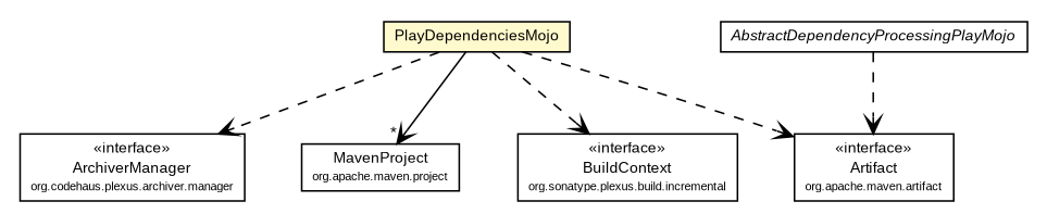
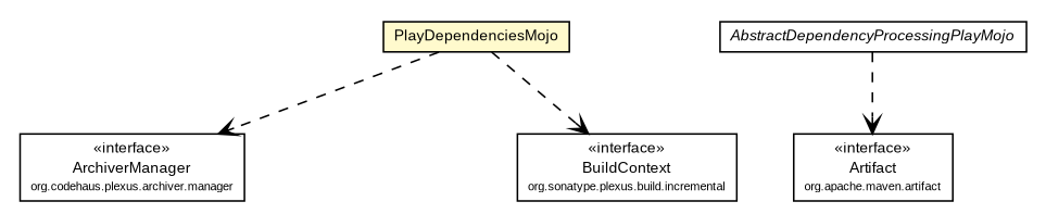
  digraph {
    nodesep=0.25
    ranksep=0.5
    node [fontcolor=black fontname=arial fontsize=9.0 shape=plaintext]
    edge [arrowhead=open color=black fontcolor=black fontname=arial fontsize=10.0 headport=p labelfontname=arial labelfontsize=10 style=dashed tailport=p]
    n1 [label=<<table title="com.google.code.play.PlayDependenciesMojo" border="0" cellborder="1" cellspacing="0" cellpadding="2" port="p" bgcolor="lemonChiffon" href="./PlayDependenciesMojo.html"> 		<tr><td><table border="0" cellspacing="0" cellpadding="1"> <tr><td align="center" balign="center"> PlayDependenciesMojo </td></tr> 		</table></td></tr> 		</table>>]
    n2 [label=<<table title="org.codehaus.plexus.archiver.manager.ArchiverManager" border="0" cellborder="1" cellspacing="0" cellpadding="2" port="p"> 		<tr><td><table border="0" cellspacing="0" cellpadding="1"> <tr><td align="center" balign="center"> &#171;interface&#187; </td></tr> <tr><td align="center" balign="center"> ArchiverManager </td></tr> <tr><td align="center" balign="center"><font point-size="7.0"> org.codehaus.plexus.archiver.manager </font></td></tr> 		</table></td></tr> 		</table>>]
-   n3 [label=<<table title="org.apache.maven.project.MavenProject" border="0" cellborder="1" cellspacing="0" cellpadding="2" port="p"> 		<tr><td><table border="0" cellspacing="0" cellpadding="1"> <tr><td align="center" balign="center"> MavenProject </td></tr> <tr><td align="center" balign="center"><font point-size="7.0"> org.apache.maven.project </font></td></tr> 		</table></td></tr> 		</table>>]
    n4 [label=<<table title="org.sonatype.plexus.build.incremental.BuildContext" border="0" cellborder="1" cellspacing="0" cellpadding="2" port="p"> 		<tr><td><table border="0" cellspacing="0" cellpadding="1"> <tr><td align="center" balign="center"> &#171;interface&#187; </td></tr> <tr><td align="center" balign="center"> BuildContext </td></tr> <tr><td align="center" balign="center"><font point-size="7.0"> org.sonatype.plexus.build.incremental </font></td></tr> 		</table></td></tr> 		</table>>]
    n5 [label=<<table title="org.apache.maven.artifact.Artifact" border="0" cellborder="1" cellspacing="0" cellpadding="2" port="p"> 		<tr><td><table border="0" cellspacing="0" cellpadding="1"> <tr><td align="center" balign="center"> &#171;interface&#187; </td></tr> <tr><td align="center" balign="center"> Artifact </td></tr> <tr><td align="center" balign="center"><font point-size="7.0"> org.apache.maven.artifact </font></td></tr> 		</table></td></tr> 		</table>>]
    n6 [label=<<table title="com.google.code.play.AbstractDependencyProcessingPlayMojo" border="0" cellborder="1" cellspacing="0" cellpadding="2" port="p" href="./AbstractDependencyProcessingPlayMojo.html"> 		<tr><td><table border="0" cellspacing="0" cellpadding="1"> <tr><td align="center" balign="center"><font face="arial italic"> AbstractDependencyProcessingPlayMojo </font></td></tr> 		</table></td></tr> 		</table>>]
    n1 -> n2
-   n1 -> n3 [headlabel="*" style=""]
    n1 -> n4
-   n1 -> n5
    n6 -> n5
  }
